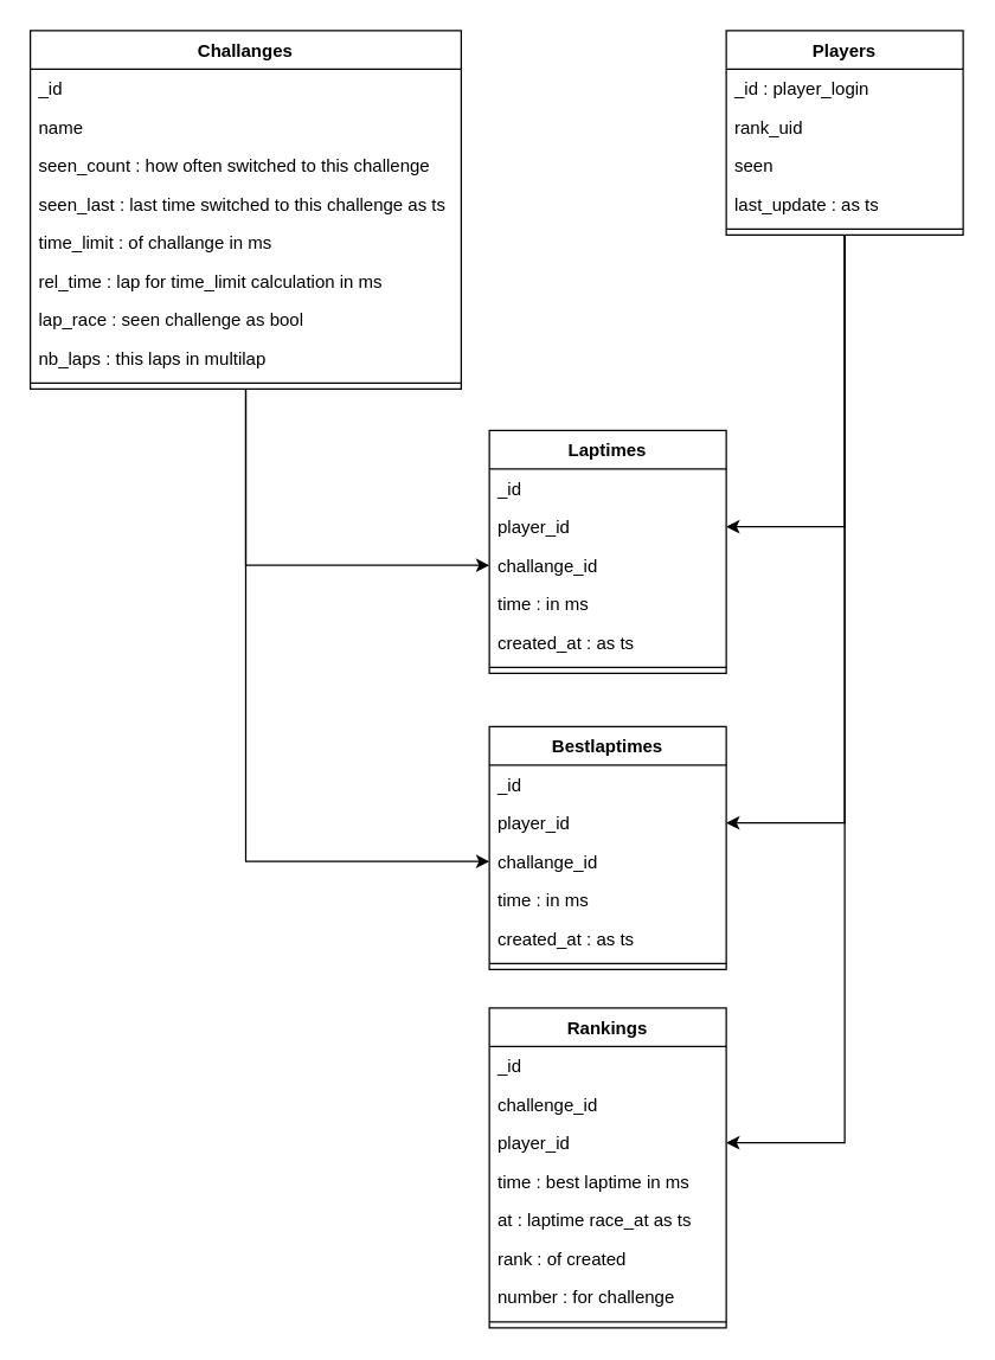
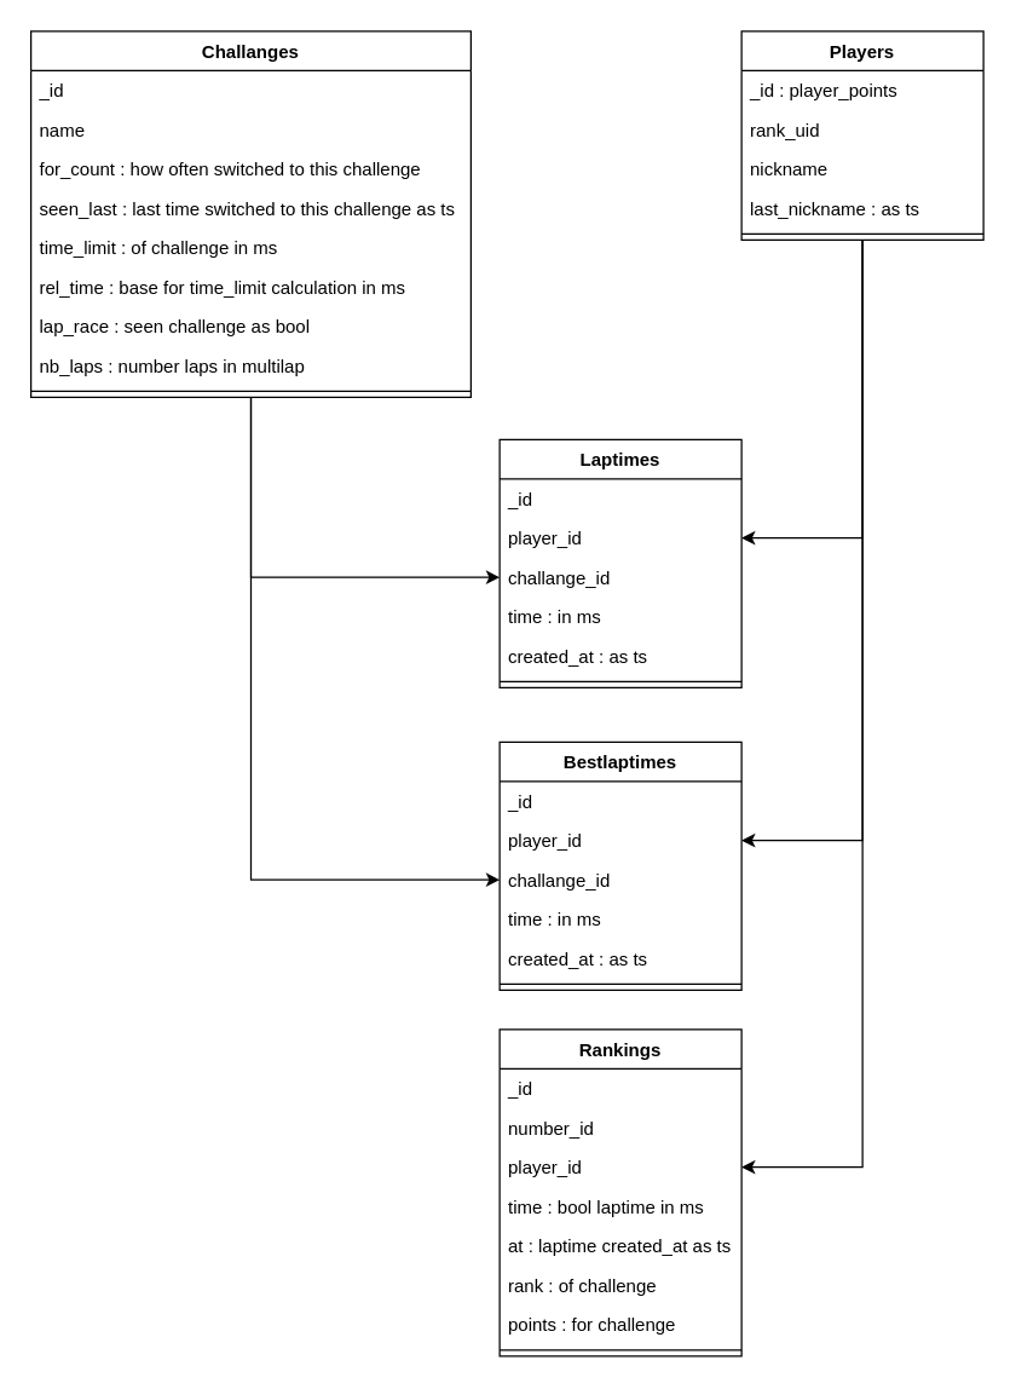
  <mxCell id="0" />
  <mxCell id="1" parent="0" />
  <mxCell id="2" value="" style="edgeStyle=orthogonalEdgeStyle;rounded=0;orthogonalLoop=1;jettySize=auto;html=1;entryX=1;entryY=0.5;entryDx=0;entryDy=0;" parent="1" source="5" target="25" edge="1"><mxGeometry relative="1" as="geometry"><mxPoint x="730" y="115" as="targetPoint" /></mxGeometry></mxCell>
  <mxCell id="3" value="" style="edgeStyle=orthogonalEdgeStyle;rounded=0;orthogonalLoop=1;jettySize=auto;html=1;entryX=1;entryY=0.5;entryDx=0;entryDy=0;" parent="1" source="5" target="32" edge="1"><mxGeometry relative="1" as="geometry"><mxPoint x="730" y="89" as="targetPoint" /></mxGeometry></mxCell>
  <mxCell id="4" value="" style="edgeStyle=orthogonalEdgeStyle;rounded=0;orthogonalLoop=1;jettySize=auto;html=1;entryX=1;entryY=0.5;entryDx=0;entryDy=0;" parent="1" source="5" target="40" edge="1"><mxGeometry relative="1" as="geometry"><mxPoint x="410" y="89" as="targetPoint" /></mxGeometry></mxCell>
  <mxCell id="5" value="Players" style="swimlane;fontStyle=1;align=center;verticalAlign=top;childLayout=stackLayout;horizontal=1;startSize=26;horizontalStack=0;resizeParent=1;resizeParentMax=0;resizeLast=0;collapsible=1;marginBottom=0;" parent="1" vertex="1"><mxGeometry x="490" y="20" width="160" height="138" as="geometry" /></mxCell>
- <mxCell id="6" value="_id : player_login" style="text;strokeColor=none;fillColor=none;align=left;verticalAlign=top;spacingLeft=4;spacingRight=4;overflow=hidden;rotatable=0;points=[[0,0.5],[1,0.5]];portConstraint=eastwest;" parent="5" vertex="1"><mxGeometry y="26" width="160" height="26" as="geometry" /></mxCell>
+ <mxCell id="6" value="_id : player_points" style="text;strokeColor=none;fillColor=none;align=left;verticalAlign=top;spacingLeft=4;spacingRight=4;overflow=hidden;rotatable=0;points=[[0,0.5],[1,0.5]];portConstraint=eastwest;" parent="5" vertex="1"><mxGeometry y="26" width="160" height="26" as="geometry" /></mxCell>
  <mxCell id="7" value="rank_uid" style="text;strokeColor=none;fillColor=none;align=left;verticalAlign=top;spacingLeft=4;spacingRight=4;overflow=hidden;rotatable=0;points=[[0,0.5],[1,0.5]];portConstraint=eastwest;" parent="5" vertex="1"><mxGeometry y="52" width="160" height="26" as="geometry" /></mxCell>
- <mxCell id="8" value="seen" style="text;strokeColor=none;fillColor=none;align=left;verticalAlign=top;spacingLeft=4;spacingRight=4;overflow=hidden;rotatable=0;points=[[0,0.5],[1,0.5]];portConstraint=eastwest;" parent="5" vertex="1"><mxGeometry y="78" width="160" height="26" as="geometry" /></mxCell>
- <mxCell id="9" value="last_update : as ts" style="text;strokeColor=none;fillColor=none;align=left;verticalAlign=top;spacingLeft=4;spacingRight=4;overflow=hidden;rotatable=0;points=[[0,0.5],[1,0.5]];portConstraint=eastwest;" parent="5" vertex="1"><mxGeometry y="104" width="160" height="26" as="geometry" /></mxCell>
+ <mxCell id="8" value="nickname" style="text;strokeColor=none;fillColor=none;align=left;verticalAlign=top;spacingLeft=4;spacingRight=4;overflow=hidden;rotatable=0;points=[[0,0.5],[1,0.5]];portConstraint=eastwest;" parent="5" vertex="1"><mxGeometry y="78" width="160" height="26" as="geometry" /></mxCell>
+ <mxCell id="9" value="last_nickname : as ts" style="text;strokeColor=none;fillColor=none;align=left;verticalAlign=top;spacingLeft=4;spacingRight=4;overflow=hidden;rotatable=0;points=[[0,0.5],[1,0.5]];portConstraint=eastwest;" parent="5" vertex="1"><mxGeometry y="104" width="160" height="26" as="geometry" /></mxCell>
  <mxCell id="10" value="" style="line;strokeWidth=1;fillColor=none;align=left;verticalAlign=middle;spacingTop=-1;spacingLeft=3;spacingRight=3;rotatable=0;labelPosition=right;points=[];portConstraint=eastwest;" parent="5" vertex="1"><mxGeometry y="130" width="160" height="8" as="geometry" /></mxCell>
  <mxCell id="11" value="" style="edgeStyle=orthogonalEdgeStyle;rounded=0;orthogonalLoop=1;jettySize=auto;html=1;entryX=0;entryY=0.5;entryDx=0;entryDy=0;" parent="1" source="13" target="26" edge="1"><mxGeometry relative="1" as="geometry"><mxPoint x="410" y="480" as="targetPoint" /></mxGeometry></mxCell>
  <mxCell id="12" value="" style="edgeStyle=orthogonalEdgeStyle;rounded=0;orthogonalLoop=1;jettySize=auto;html=1;entryX=0;entryY=0.5;entryDx=0;entryDy=0;" parent="1" source="13" target="33" edge="1"><mxGeometry relative="1" as="geometry"><mxPoint x="260" y="263" as="targetPoint" /></mxGeometry></mxCell>
  <mxCell id="13" value="Challanges" style="swimlane;fontStyle=1;align=center;verticalAlign=top;childLayout=stackLayout;horizontal=1;startSize=26;horizontalStack=0;resizeParent=1;resizeParentMax=0;resizeLast=0;collapsible=1;marginBottom=0;" parent="1" vertex="1"><mxGeometry x="20" y="20" width="291" height="242" as="geometry" /></mxCell>
  <mxCell id="14" value="_id" style="text;strokeColor=none;fillColor=none;align=left;verticalAlign=top;spacingLeft=4;spacingRight=4;overflow=hidden;rotatable=0;points=[[0,0.5],[1,0.5]];portConstraint=eastwest;" parent="13" vertex="1"><mxGeometry y="26" width="291" height="26" as="geometry" /></mxCell>
  <mxCell id="15" value="name" style="text;strokeColor=none;fillColor=none;align=left;verticalAlign=top;spacingLeft=4;spacingRight=4;overflow=hidden;rotatable=0;points=[[0,0.5],[1,0.5]];portConstraint=eastwest;" parent="13" vertex="1"><mxGeometry y="52" width="291" height="26" as="geometry" /></mxCell>
- <mxCell id="16" value="seen_count : how often switched to this challenge" style="text;strokeColor=none;fillColor=none;align=left;verticalAlign=top;spacingLeft=4;spacingRight=4;overflow=hidden;rotatable=0;points=[[0,0.5],[1,0.5]];portConstraint=eastwest;" vertex="1" parent="13"><mxGeometry y="78" width="291" height="26" as="geometry" /></mxCell>
+ <mxCell id="16" value="for_count : how often switched to this challenge" style="text;strokeColor=none;fillColor=none;align=left;verticalAlign=top;spacingLeft=4;spacingRight=4;overflow=hidden;rotatable=0;points=[[0,0.5],[1,0.5]];portConstraint=eastwest;" vertex="1" parent="13"><mxGeometry y="78" width="291" height="26" as="geometry" /></mxCell>
  <mxCell id="17" value="seen_last : last time switched to this challenge as ts" style="text;strokeColor=none;fillColor=none;align=left;verticalAlign=top;spacingLeft=4;spacingRight=4;overflow=hidden;rotatable=0;points=[[0,0.5],[1,0.5]];portConstraint=eastwest;" vertex="1" parent="13"><mxGeometry y="104" width="291" height="26" as="geometry" /></mxCell>
- <mxCell id="18" value="time_limit : of challange in ms" style="text;strokeColor=none;fillColor=none;align=left;verticalAlign=top;spacingLeft=4;spacingRight=4;overflow=hidden;rotatable=0;points=[[0,0.5],[1,0.5]];portConstraint=eastwest;" vertex="1" parent="13"><mxGeometry y="130" width="291" height="26" as="geometry" /></mxCell>
- <mxCell id="19" value="rel_time : lap for time_limit calculation in ms" style="text;strokeColor=none;fillColor=none;align=left;verticalAlign=top;spacingLeft=4;spacingRight=4;overflow=hidden;rotatable=0;points=[[0,0.5],[1,0.5]];portConstraint=eastwest;" vertex="1" parent="13"><mxGeometry y="156" width="291" height="26" as="geometry" /></mxCell>
+ <mxCell id="18" value="time_limit : of challenge in ms" style="text;strokeColor=none;fillColor=none;align=left;verticalAlign=top;spacingLeft=4;spacingRight=4;overflow=hidden;rotatable=0;points=[[0,0.5],[1,0.5]];portConstraint=eastwest;" vertex="1" parent="13"><mxGeometry y="130" width="291" height="26" as="geometry" /></mxCell>
+ <mxCell id="19" value="rel_time : base for time_limit calculation in ms" style="text;strokeColor=none;fillColor=none;align=left;verticalAlign=top;spacingLeft=4;spacingRight=4;overflow=hidden;rotatable=0;points=[[0,0.5],[1,0.5]];portConstraint=eastwest;" vertex="1" parent="13"><mxGeometry y="156" width="291" height="26" as="geometry" /></mxCell>
  <mxCell id="20" value="lap_race : seen challenge as bool" style="text;strokeColor=none;fillColor=none;align=left;verticalAlign=top;spacingLeft=4;spacingRight=4;overflow=hidden;rotatable=0;points=[[0,0.5],[1,0.5]];portConstraint=eastwest;" vertex="1" parent="13"><mxGeometry y="182" width="291" height="26" as="geometry" /></mxCell>
- <mxCell id="21" value="nb_laps : this laps in multilap" style="text;strokeColor=none;fillColor=none;align=left;verticalAlign=top;spacingLeft=4;spacingRight=4;overflow=hidden;rotatable=0;points=[[0,0.5],[1,0.5]];portConstraint=eastwest;" vertex="1" parent="13"><mxGeometry y="208" width="291" height="26" as="geometry" /></mxCell>
+ <mxCell id="21" value="nb_laps : number laps in multilap" style="text;strokeColor=none;fillColor=none;align=left;verticalAlign=top;spacingLeft=4;spacingRight=4;overflow=hidden;rotatable=0;points=[[0,0.5],[1,0.5]];portConstraint=eastwest;" vertex="1" parent="13"><mxGeometry y="208" width="291" height="26" as="geometry" /></mxCell>
  <mxCell id="22" value="" style="line;strokeWidth=1;fillColor=none;align=left;verticalAlign=middle;spacingTop=-1;spacingLeft=3;spacingRight=3;rotatable=0;labelPosition=right;points=[];portConstraint=eastwest;" parent="13" vertex="1"><mxGeometry y="234" width="291" height="8" as="geometry" /></mxCell>
  <mxCell id="23" value="Laptimes" style="swimlane;fontStyle=1;align=center;verticalAlign=top;childLayout=stackLayout;horizontal=1;startSize=26;horizontalStack=0;resizeParent=1;resizeParentMax=0;resizeLast=0;collapsible=1;marginBottom=0;" parent="1" vertex="1"><mxGeometry x="330" y="290" width="160" height="164" as="geometry" /></mxCell>
  <mxCell id="24" value="_id" style="text;strokeColor=none;fillColor=none;align=left;verticalAlign=top;spacingLeft=4;spacingRight=4;overflow=hidden;rotatable=0;points=[[0,0.5],[1,0.5]];portConstraint=eastwest;" parent="23" vertex="1"><mxGeometry y="26" width="160" height="26" as="geometry" /></mxCell>
  <mxCell id="25" value="player_id" style="text;strokeColor=none;fillColor=none;align=left;verticalAlign=top;spacingLeft=4;spacingRight=4;overflow=hidden;rotatable=0;points=[[0,0.5],[1,0.5]];portConstraint=eastwest;" parent="23" vertex="1"><mxGeometry y="52" width="160" height="26" as="geometry" /></mxCell>
  <mxCell id="26" value="challange_id" style="text;strokeColor=none;fillColor=none;align=left;verticalAlign=top;spacingLeft=4;spacingRight=4;overflow=hidden;rotatable=0;points=[[0,0.5],[1,0.5]];portConstraint=eastwest;" parent="23" vertex="1"><mxGeometry y="78" width="160" height="26" as="geometry" /></mxCell>
  <mxCell id="27" value="time : in ms" style="text;strokeColor=none;fillColor=none;align=left;verticalAlign=top;spacingLeft=4;spacingRight=4;overflow=hidden;rotatable=0;points=[[0,0.5],[1,0.5]];portConstraint=eastwest;" parent="23" vertex="1"><mxGeometry y="104" width="160" height="26" as="geometry" /></mxCell>
  <mxCell id="28" value="created_at : as ts" style="text;strokeColor=none;fillColor=none;align=left;verticalAlign=top;spacingLeft=4;spacingRight=4;overflow=hidden;rotatable=0;points=[[0,0.5],[1,0.5]];portConstraint=eastwest;" parent="23" vertex="1"><mxGeometry y="130" width="160" height="26" as="geometry" /></mxCell>
  <mxCell id="29" value="" style="line;strokeWidth=1;fillColor=none;align=left;verticalAlign=middle;spacingTop=-1;spacingLeft=3;spacingRight=3;rotatable=0;labelPosition=right;points=[];portConstraint=eastwest;" parent="23" vertex="1"><mxGeometry y="156" width="160" height="8" as="geometry" /></mxCell>
  <mxCell id="30" value="Bestlaptimes" style="swimlane;fontStyle=1;align=center;verticalAlign=top;childLayout=stackLayout;horizontal=1;startSize=26;horizontalStack=0;resizeParent=1;resizeParentMax=0;resizeLast=0;collapsible=1;marginBottom=0;" parent="1" vertex="1"><mxGeometry x="330" y="490" width="160" height="164" as="geometry" /></mxCell>
  <mxCell id="31" value="_id" style="text;strokeColor=none;fillColor=none;align=left;verticalAlign=top;spacingLeft=4;spacingRight=4;overflow=hidden;rotatable=0;points=[[0,0.5],[1,0.5]];portConstraint=eastwest;" parent="30" vertex="1"><mxGeometry y="26" width="160" height="26" as="geometry" /></mxCell>
  <mxCell id="32" value="player_id" style="text;strokeColor=none;fillColor=none;align=left;verticalAlign=top;spacingLeft=4;spacingRight=4;overflow=hidden;rotatable=0;points=[[0,0.5],[1,0.5]];portConstraint=eastwest;" parent="30" vertex="1"><mxGeometry y="52" width="160" height="26" as="geometry" /></mxCell>
  <mxCell id="33" value="challange_id" style="text;strokeColor=none;fillColor=none;align=left;verticalAlign=top;spacingLeft=4;spacingRight=4;overflow=hidden;rotatable=0;points=[[0,0.5],[1,0.5]];portConstraint=eastwest;" parent="30" vertex="1"><mxGeometry y="78" width="160" height="26" as="geometry" /></mxCell>
  <mxCell id="34" value="time : in ms" style="text;strokeColor=none;fillColor=none;align=left;verticalAlign=top;spacingLeft=4;spacingRight=4;overflow=hidden;rotatable=0;points=[[0,0.5],[1,0.5]];portConstraint=eastwest;" parent="30" vertex="1"><mxGeometry y="104" width="160" height="26" as="geometry" /></mxCell>
  <mxCell id="35" value="created_at : as ts" style="text;strokeColor=none;fillColor=none;align=left;verticalAlign=top;spacingLeft=4;spacingRight=4;overflow=hidden;rotatable=0;points=[[0,0.5],[1,0.5]];portConstraint=eastwest;" parent="30" vertex="1"><mxGeometry y="130" width="160" height="26" as="geometry" /></mxCell>
  <mxCell id="36" value="" style="line;strokeWidth=1;fillColor=none;align=left;verticalAlign=middle;spacingTop=-1;spacingLeft=3;spacingRight=3;rotatable=0;labelPosition=right;points=[];portConstraint=eastwest;" parent="30" vertex="1"><mxGeometry y="156" width="160" height="8" as="geometry" /></mxCell>
  <mxCell id="37" value="Rankings" style="swimlane;fontStyle=1;align=center;verticalAlign=top;childLayout=stackLayout;horizontal=1;startSize=26;horizontalStack=0;resizeParent=1;resizeParentMax=0;resizeLast=0;collapsible=1;marginBottom=0;" parent="1" vertex="1"><mxGeometry x="330" y="680" width="160" height="216" as="geometry" /></mxCell>
  <mxCell id="38" value="_id" style="text;strokeColor=none;fillColor=none;align=left;verticalAlign=top;spacingLeft=4;spacingRight=4;overflow=hidden;rotatable=0;points=[[0,0.5],[1,0.5]];portConstraint=eastwest;" parent="37" vertex="1"><mxGeometry y="26" width="160" height="26" as="geometry" /></mxCell>
- <mxCell id="39" value="challenge_id" style="text;strokeColor=none;fillColor=none;align=left;verticalAlign=top;spacingLeft=4;spacingRight=4;overflow=hidden;rotatable=0;points=[[0,0.5],[1,0.5]];portConstraint=eastwest;" parent="37" vertex="1"><mxGeometry y="52" width="160" height="26" as="geometry" /></mxCell>
+ <mxCell id="39" value="number_id" style="text;strokeColor=none;fillColor=none;align=left;verticalAlign=top;spacingLeft=4;spacingRight=4;overflow=hidden;rotatable=0;points=[[0,0.5],[1,0.5]];portConstraint=eastwest;" parent="37" vertex="1"><mxGeometry y="52" width="160" height="26" as="geometry" /></mxCell>
  <mxCell id="40" value="player_id" style="text;strokeColor=none;fillColor=none;align=left;verticalAlign=top;spacingLeft=4;spacingRight=4;overflow=hidden;rotatable=0;points=[[0,0.5],[1,0.5]];portConstraint=eastwest;" parent="37" vertex="1"><mxGeometry y="78" width="160" height="26" as="geometry" /></mxCell>
- <mxCell id="41" value="time : best laptime in ms" style="text;strokeColor=none;fillColor=none;align=left;verticalAlign=top;spacingLeft=4;spacingRight=4;overflow=hidden;rotatable=0;points=[[0,0.5],[1,0.5]];portConstraint=eastwest;" parent="37" vertex="1"><mxGeometry y="104" width="160" height="26" as="geometry" /></mxCell>
- <mxCell id="42" value="at : laptime race_at as ts" style="text;strokeColor=none;fillColor=none;align=left;verticalAlign=top;spacingLeft=4;spacingRight=4;overflow=hidden;rotatable=0;points=[[0,0.5],[1,0.5]];portConstraint=eastwest;" parent="37" vertex="1"><mxGeometry y="130" width="160" height="26" as="geometry" /></mxCell>
- <mxCell id="43" value="rank : of created" style="text;strokeColor=none;fillColor=none;align=left;verticalAlign=top;spacingLeft=4;spacingRight=4;overflow=hidden;rotatable=0;points=[[0,0.5],[1,0.5]];portConstraint=eastwest;" parent="37" vertex="1"><mxGeometry y="156" width="160" height="26" as="geometry" /></mxCell>
- <mxCell id="44" value="number : for challenge" style="text;strokeColor=none;fillColor=none;align=left;verticalAlign=top;spacingLeft=4;spacingRight=4;overflow=hidden;rotatable=0;points=[[0,0.5],[1,0.5]];portConstraint=eastwest;" parent="37" vertex="1"><mxGeometry y="182" width="160" height="26" as="geometry" /></mxCell>
+ <mxCell id="41" value="time : bool laptime in ms" style="text;strokeColor=none;fillColor=none;align=left;verticalAlign=top;spacingLeft=4;spacingRight=4;overflow=hidden;rotatable=0;points=[[0,0.5],[1,0.5]];portConstraint=eastwest;" parent="37" vertex="1"><mxGeometry y="104" width="160" height="26" as="geometry" /></mxCell>
+ <mxCell id="42" value="at : laptime created_at as ts" style="text;strokeColor=none;fillColor=none;align=left;verticalAlign=top;spacingLeft=4;spacingRight=4;overflow=hidden;rotatable=0;points=[[0,0.5],[1,0.5]];portConstraint=eastwest;" parent="37" vertex="1"><mxGeometry y="130" width="160" height="26" as="geometry" /></mxCell>
+ <mxCell id="43" value="rank : of challenge" style="text;strokeColor=none;fillColor=none;align=left;verticalAlign=top;spacingLeft=4;spacingRight=4;overflow=hidden;rotatable=0;points=[[0,0.5],[1,0.5]];portConstraint=eastwest;" parent="37" vertex="1"><mxGeometry y="156" width="160" height="26" as="geometry" /></mxCell>
+ <mxCell id="44" value="points : for challenge" style="text;strokeColor=none;fillColor=none;align=left;verticalAlign=top;spacingLeft=4;spacingRight=4;overflow=hidden;rotatable=0;points=[[0,0.5],[1,0.5]];portConstraint=eastwest;" parent="37" vertex="1"><mxGeometry y="182" width="160" height="26" as="geometry" /></mxCell>
  <mxCell id="45" value="" style="line;strokeWidth=1;fillColor=none;align=left;verticalAlign=middle;spacingTop=-1;spacingLeft=3;spacingRight=3;rotatable=0;labelPosition=right;points=[];portConstraint=eastwest;" parent="37" vertex="1"><mxGeometry y="208" width="160" height="8" as="geometry" /></mxCell>
